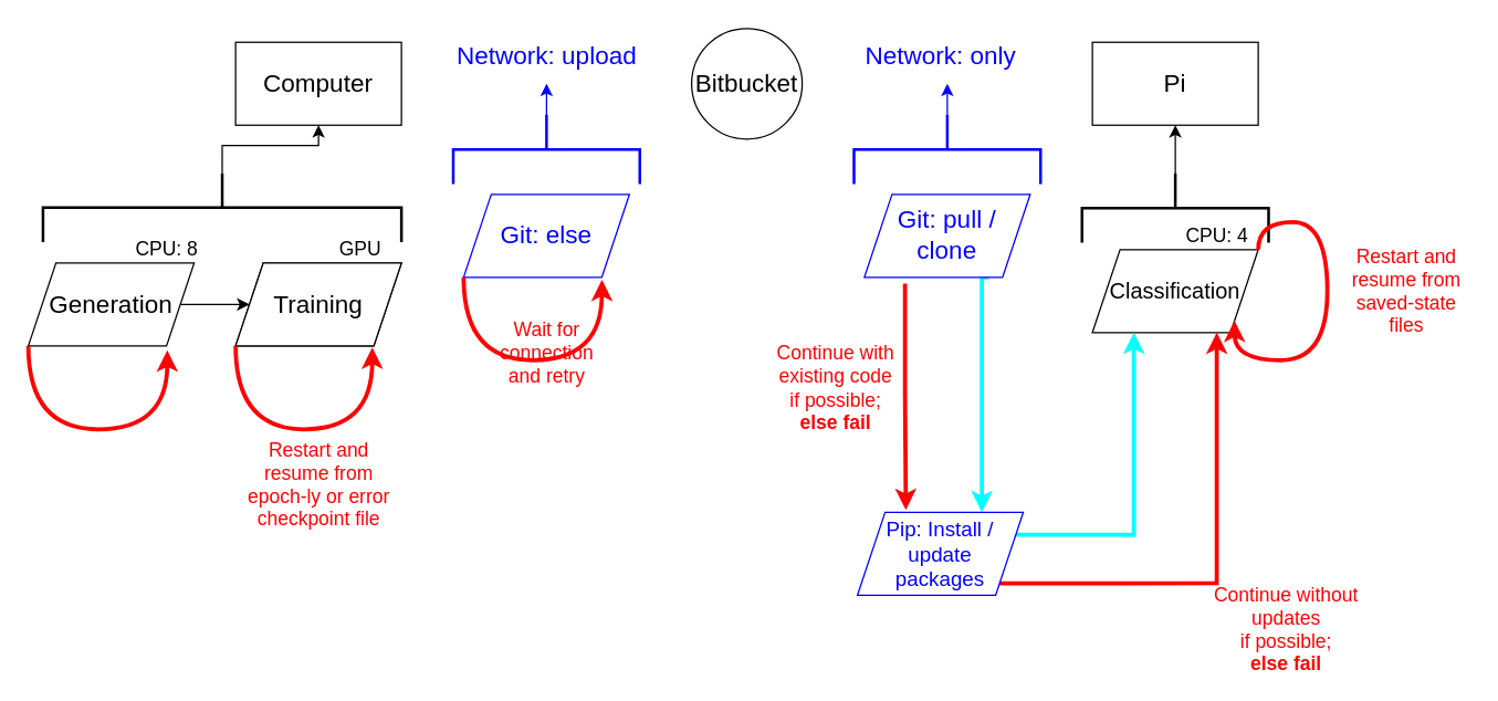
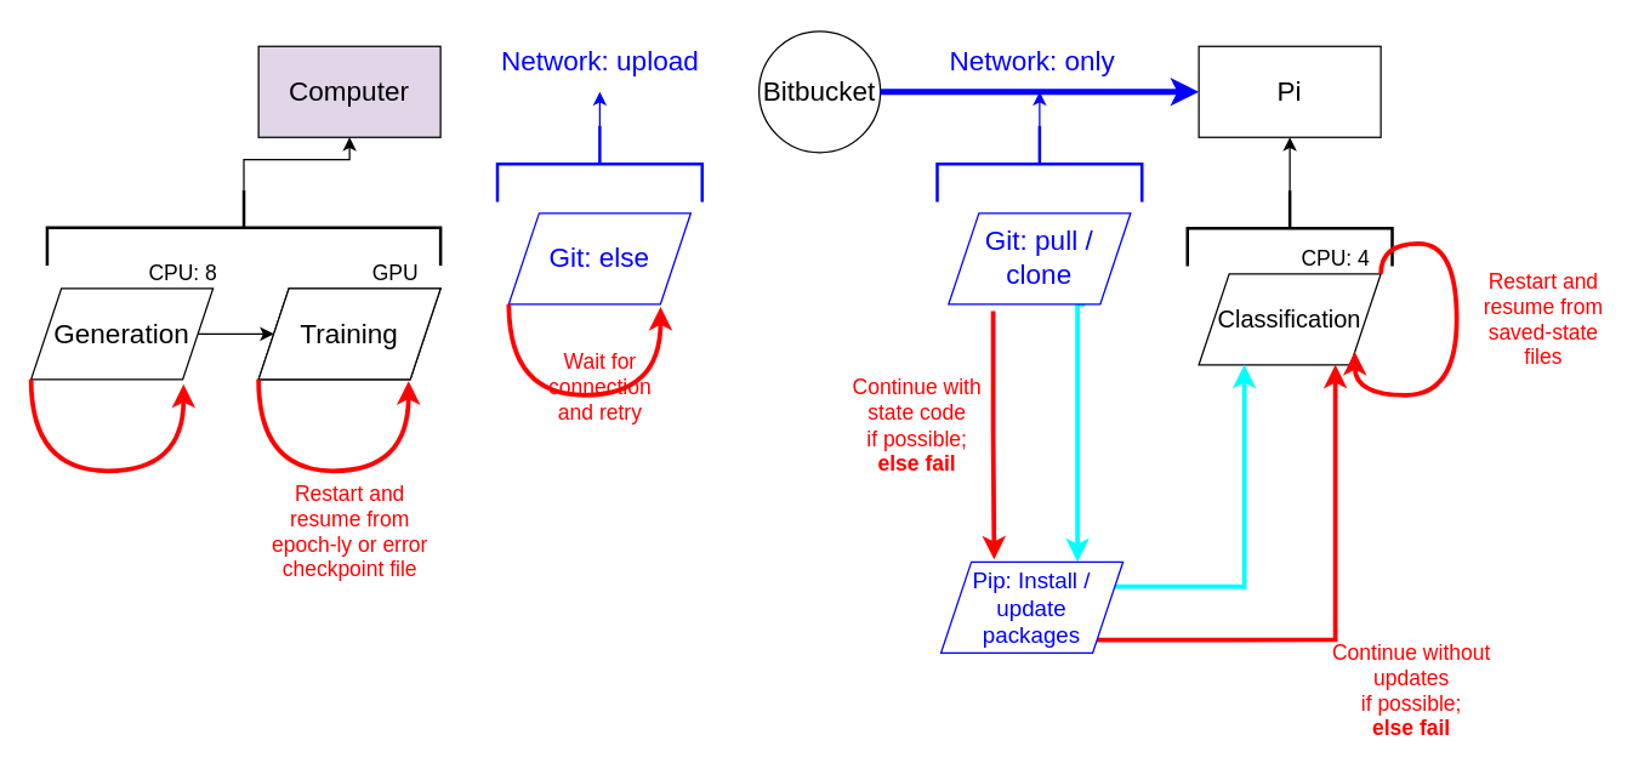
  <mxCell id="0" />
  <mxCell id="1" parent="0" />
- <mxCell id="2" value="&lt;font style=&quot;font-size: 18px&quot;&gt;Computer&lt;/font&gt;" style="rounded=0;whiteSpace=wrap;html=1;" vertex="1" parent="1"><mxGeometry x="170" y="30" width="120" height="60" as="geometry" /></mxCell>
+ <mxCell id="2" value="&lt;font style=&quot;font-size: 18px&quot;&gt;Computer&lt;/font&gt;" style="rounded=0;whiteSpace=wrap;html=1;fillColor=#e1d5e7;" vertex="1" parent="1"><mxGeometry x="170" y="30" width="120" height="60" as="geometry" /></mxCell>
  <mxCell id="3" value="&lt;font style=&quot;font-size: 18px&quot;&gt;Pi&lt;/font&gt;" style="rounded=0;whiteSpace=wrap;html=1;" vertex="1" parent="1"><mxGeometry x="790" y="30" width="120" height="60" as="geometry" /></mxCell>
  <mxCell id="4" value="&lt;font style=&quot;font-size: 18px&quot;&gt;Bitbucket&lt;/font&gt;" style="ellipse;whiteSpace=wrap;html=1;aspect=fixed;" vertex="1" parent="1"><mxGeometry x="500" y="20" width="80" height="80" as="geometry" /></mxCell>
+ <mxCell id="5" value="" style="endArrow=classic;html=1;exitX=1;exitY=0.5;exitDx=0;exitDy=0;entryX=0;entryY=0.5;entryDx=0;entryDy=0;strokeColor=#0000ff;strokeWidth=4;" edge="1" parent="1" source="4" target="3"><mxGeometry width="50" height="50" relative="1" as="geometry"><mxPoint x="480" y="170" as="sourcePoint" /><mxPoint x="690" y="170" as="targetPoint" /></mxGeometry></mxCell>
  <mxCell id="6" value="&lt;font style=&quot;font-size: 19px&quot;&gt;Training&lt;/font&gt;" style="shape=parallelogram;perimeter=parallelogramPerimeter;whiteSpace=wrap;html=1;fixedSize=1;" vertex="1" parent="1"><mxGeometry x="170" y="189.68" width="120" height="60" as="geometry" /></mxCell>
  <mxCell id="7" style="edgeStyle=orthogonalEdgeStyle;rounded=0;orthogonalLoop=1;jettySize=auto;html=1;entryX=0;entryY=0.5;entryDx=0;entryDy=0;" edge="1" parent="1" source="8" target="6"><mxGeometry relative="1" as="geometry" /></mxCell>
  <mxCell id="8" value="&lt;font style=&quot;font-size: 18px&quot;&gt;Generation&lt;/font&gt;" style="shape=parallelogram;perimeter=parallelogramPerimeter;whiteSpace=wrap;html=1;fixedSize=1;" vertex="1" parent="1"><mxGeometry x="20" y="189.68" width="120" height="60" as="geometry" /></mxCell>
  <mxCell id="9" style="edgeStyle=orthogonalEdgeStyle;rounded=0;orthogonalLoop=1;jettySize=auto;html=1;entryX=0.5;entryY=1;entryDx=0;entryDy=0;" edge="1" parent="1" source="10" target="2"><mxGeometry relative="1" as="geometry" /></mxCell>
  <mxCell id="10" value="" style="strokeWidth=2;html=1;shape=mxgraph.flowchart.annotation_2;align=left;labelPosition=right;pointerEvents=1;rotation=90;" vertex="1" parent="1"><mxGeometry x="135.32" y="20" width="50" height="259.37" as="geometry" /></mxCell>
  <mxCell id="11" value="&lt;font style=&quot;font-size: 16px&quot;&gt;Classification&lt;/font&gt;" style="shape=parallelogram;perimeter=parallelogramPerimeter;whiteSpace=wrap;html=1;fixedSize=1;" vertex="1" parent="1"><mxGeometry x="790" y="180" width="120" height="60" as="geometry" /></mxCell>
  <mxCell id="12" style="edgeStyle=orthogonalEdgeStyle;rounded=0;orthogonalLoop=1;jettySize=auto;html=1;entryX=0.5;entryY=1;entryDx=0;entryDy=0;strokeColor=#000000;strokeWidth=1;" edge="1" parent="1" source="13" target="3"><mxGeometry relative="1" as="geometry" /></mxCell>
  <mxCell id="13" value="" style="strokeWidth=2;html=1;shape=mxgraph.flowchart.annotation_2;align=left;labelPosition=right;pointerEvents=1;rotation=90;" vertex="1" parent="1"><mxGeometry x="825" y="82.5" width="50" height="135" as="geometry" /></mxCell>
  <mxCell id="14" style="edgeStyle=orthogonalEdgeStyle;rounded=0;orthogonalLoop=1;jettySize=auto;html=1;strokeWidth=1;strokeColor=#0000FF;" edge="1" parent="1" source="15"><mxGeometry relative="1" as="geometry"><mxPoint x="685" y="60" as="targetPoint" /></mxGeometry></mxCell>
  <mxCell id="15" value="" style="strokeWidth=2;html=1;shape=mxgraph.flowchart.annotation_2;align=left;labelPosition=right;pointerEvents=1;rotation=90;strokeColor=#0000FF;" vertex="1" parent="1"><mxGeometry x="660" y="40" width="50" height="135" as="geometry" /></mxCell>
  <mxCell id="16" value="&lt;font style=&quot;font-size: 18px&quot;&gt;Training&lt;/font&gt;" style="shape=parallelogram;perimeter=parallelogramPerimeter;whiteSpace=wrap;html=1;fixedSize=1;" vertex="1" parent="1"><mxGeometry x="170" y="189.68" width="120" height="60" as="geometry" /></mxCell>
  <mxCell id="17" style="edgeStyle=orthogonalEdgeStyle;rounded=0;orthogonalLoop=1;jettySize=auto;html=1;entryX=0.75;entryY=0;entryDx=0;entryDy=0;strokeWidth=3;exitX=0.75;exitY=1;exitDx=0;exitDy=0;strokeColor=#00FFff;" edge="1" parent="1" source="19" target="22"><mxGeometry relative="1" as="geometry"><Array as="points"><mxPoint x="710" y="200" /></Array></mxGeometry></mxCell>
  <mxCell id="18" style="edgeStyle=orthogonalEdgeStyle;rounded=0;orthogonalLoop=1;jettySize=auto;html=1;entryX=0.292;entryY=-0.027;entryDx=0;entryDy=0;entryPerimeter=0;strokeColor=#ff0000;strokeWidth=3;exitX=0.245;exitY=1.076;exitDx=0;exitDy=0;exitPerimeter=0;" edge="1" parent="1" source="19" target="22"><mxGeometry relative="1" as="geometry" /></mxCell>
  <mxCell id="19" value="&lt;div style=&quot;font-size: 18px&quot;&gt;&lt;font style=&quot;font-size: 18px&quot; color=&quot;#0000FF&quot;&gt;Git: pull /&lt;/font&gt;&lt;/div&gt;&lt;div style=&quot;font-size: 18px&quot;&gt;&lt;font style=&quot;font-size: 18px&quot; color=&quot;#0000FF&quot;&gt;clone&lt;/font&gt;&lt;/div&gt;" style="shape=parallelogram;perimeter=parallelogramPerimeter;whiteSpace=wrap;html=1;fixedSize=1;strokeColor=#0000FF;" vertex="1" parent="1"><mxGeometry x="625" y="140" width="120" height="60" as="geometry" /></mxCell>
  <mxCell id="20" style="edgeStyle=orthogonalEdgeStyle;rounded=0;orthogonalLoop=1;jettySize=auto;html=1;exitX=1;exitY=1;exitDx=0;exitDy=0;entryX=0.75;entryY=1;entryDx=0;entryDy=0;strokeWidth=3;strokeColor=#ff0000;" edge="1" parent="1" source="22" target="11"><mxGeometry relative="1" as="geometry" /></mxCell>
  <mxCell id="21" style="edgeStyle=orthogonalEdgeStyle;rounded=0;orthogonalLoop=1;jettySize=auto;html=1;exitX=1;exitY=0.25;exitDx=0;exitDy=0;entryX=0.25;entryY=1;entryDx=0;entryDy=0;strokeWidth=3;strokeColor=#00ffff;" edge="1" parent="1" source="22" target="11"><mxGeometry relative="1" as="geometry" /></mxCell>
  <mxCell id="22" value="&lt;font style=&quot;font-size: 15px&quot; color=&quot;#0000FF&quot;&gt;Pip: Install /&lt;br&gt;&lt;/font&gt;&lt;div style=&quot;font-size: 15px&quot;&gt;&lt;font style=&quot;font-size: 15px&quot; color=&quot;#0000FF&quot;&gt;update&lt;/font&gt;&lt;/div&gt;&lt;div style=&quot;font-size: 15px&quot;&gt;&lt;font style=&quot;font-size: 15px&quot; color=&quot;#0000FF&quot;&gt;packages&lt;/font&gt;&lt;/div&gt;" style="shape=parallelogram;perimeter=parallelogramPerimeter;whiteSpace=wrap;html=1;fixedSize=1;strokeColor=#0000FF;" vertex="1" parent="1"><mxGeometry x="620" y="370" width="120" height="60" as="geometry" /></mxCell>
  <mxCell id="23" value="&lt;font style=&quot;font-size: 18px&quot; color=&quot;#0000ff&quot;&gt;Network: only&lt;br&gt;&lt;/font&gt;" style="text;html=1;align=center;verticalAlign=middle;resizable=0;points=[];autosize=1;strokeWidth=3;" vertex="1" parent="1"><mxGeometry x="595" y="30" width="170" height="20" as="geometry" /></mxCell>
  <mxCell id="24" value="&lt;font style=&quot;font-size: 18px&quot; color=&quot;#0000ff&quot;&gt;Network: upload&lt;br&gt;&lt;/font&gt;" style="text;html=1;align=center;verticalAlign=middle;resizable=0;points=[];autosize=1;strokeWidth=3;" vertex="1" parent="1"><mxGeometry x="320" y="30" width="150" height="20" as="geometry" /></mxCell>
- <mxCell id="25" value="&lt;div style=&quot;font-size: 14px&quot;&gt;&lt;font style=&quot;font-size: 14px&quot; color=&quot;#ff0000&quot;&gt;Continue with&lt;/font&gt;&lt;/div&gt;&lt;div style=&quot;font-size: 14px&quot;&gt;&lt;font style=&quot;font-size: 14px&quot; color=&quot;#ff0000&quot;&gt;existing code&lt;/font&gt;&lt;/div&gt;&lt;div style=&quot;font-size: 14px&quot;&gt;&lt;font style=&quot;font-size: 14px&quot; color=&quot;#ff0000&quot;&gt;if possible;&lt;/font&gt;&lt;/div&gt;&lt;div style=&quot;font-size: 14px&quot;&gt;&lt;font style=&quot;font-size: 14px&quot; color=&quot;#ff0000&quot;&gt;&lt;b&gt;else fail&lt;/b&gt;&lt;br&gt;&lt;/font&gt;&lt;/div&gt;" style="text;html=1;align=center;verticalAlign=middle;resizable=0;points=[];autosize=1;" vertex="1" parent="1"><mxGeometry x="554" y="250" width="100" height="60" as="geometry" /></mxCell>
+ <mxCell id="25" value="&lt;div style=&quot;font-size: 14px&quot;&gt;&lt;font style=&quot;font-size: 14px&quot; color=&quot;#ff0000&quot;&gt;Continue with&lt;/font&gt;&lt;/div&gt;&lt;div style=&quot;font-size: 14px&quot;&gt;&lt;font style=&quot;font-size: 14px&quot; color=&quot;#ff0000&quot;&gt;state code&lt;/font&gt;&lt;/div&gt;&lt;div style=&quot;font-size: 14px&quot;&gt;&lt;font style=&quot;font-size: 14px&quot; color=&quot;#ff0000&quot;&gt;if possible;&lt;/font&gt;&lt;/div&gt;&lt;div style=&quot;font-size: 14px&quot;&gt;&lt;font style=&quot;font-size: 14px&quot; color=&quot;#ff0000&quot;&gt;&lt;b&gt;else fail&lt;/b&gt;&lt;br&gt;&lt;/font&gt;&lt;/div&gt;" style="text;html=1;align=center;verticalAlign=middle;resizable=0;points=[];autosize=1;" vertex="1" parent="1"><mxGeometry x="554" y="250" width="100" height="60" as="geometry" /></mxCell>
  <mxCell id="26" value="&lt;div style=&quot;font-size: 14px&quot;&gt;&lt;font style=&quot;font-size: 14px&quot; color=&quot;#ff0000&quot;&gt;Continue without&lt;/font&gt;&lt;/div&gt;&lt;div style=&quot;font-size: 14px&quot;&gt;&lt;font style=&quot;font-size: 14px&quot; color=&quot;#ff0000&quot;&gt;updates&lt;/font&gt;&lt;/div&gt;&lt;div style=&quot;font-size: 14px&quot;&gt;&lt;font style=&quot;font-size: 14px&quot; color=&quot;#ff0000&quot;&gt;if possible;&lt;/font&gt;&lt;/div&gt;&lt;div style=&quot;font-size: 14px&quot;&gt;&lt;b&gt;&lt;font style=&quot;font-size: 14px&quot; color=&quot;#ff0000&quot;&gt;else fail&lt;br&gt;&lt;/font&gt;&lt;/b&gt;&lt;/div&gt;" style="text;html=1;align=center;verticalAlign=middle;resizable=0;points=[];autosize=1;" vertex="1" parent="1"><mxGeometry x="870" y="425" width="120" height="60" as="geometry" /></mxCell>
  <mxCell id="27" style="edgeStyle=orthogonalEdgeStyle;rounded=0;orthogonalLoop=1;jettySize=auto;html=1;strokeWidth=1;strokeColor=#0000FF;" edge="1" parent="1" source="28"><mxGeometry relative="1" as="geometry"><mxPoint x="395" y="60" as="targetPoint" /></mxGeometry></mxCell>
  <mxCell id="28" value="" style="strokeWidth=2;html=1;shape=mxgraph.flowchart.annotation_2;align=left;labelPosition=right;pointerEvents=1;rotation=90;strokeColor=#0000FF;" vertex="1" parent="1"><mxGeometry x="370" y="40" width="50" height="135" as="geometry" /></mxCell>
  <mxCell id="29" value="&lt;font style=&quot;font-size: 18px&quot; color=&quot;#0000FF&quot;&gt;Git: else&lt;br&gt;&lt;/font&gt;" style="shape=parallelogram;perimeter=parallelogramPerimeter;whiteSpace=wrap;html=1;fixedSize=1;strokeColor=#0000FF;" vertex="1" parent="1"><mxGeometry x="335" y="140" width="120" height="60" as="geometry" /></mxCell>
  <mxCell id="30" style="edgeStyle=orthogonalEdgeStyle;orthogonalLoop=1;jettySize=auto;html=1;exitX=0;exitY=1;exitDx=0;exitDy=0;entryX=0.834;entryY=1.03;entryDx=0;entryDy=0;entryPerimeter=0;strokeWidth=3;curved=1;strokeColor=#ff0000;" edge="1" parent="1" source="29" target="29"><mxGeometry relative="1" as="geometry"><Array as="points"><mxPoint x="335" y="260" /><mxPoint x="435" y="260" /></Array></mxGeometry></mxCell>
  <mxCell id="31" value="&lt;div style=&quot;font-size: 14px&quot;&gt;&lt;font style=&quot;font-size: 14px&quot; color=&quot;#FF0000&quot;&gt;Wait for&lt;/font&gt;&lt;/div&gt;&lt;div style=&quot;font-size: 14px&quot;&gt;&lt;font style=&quot;font-size: 14px&quot; color=&quot;#FF0000&quot;&gt;connection&lt;/font&gt;&lt;/div&gt;&lt;div style=&quot;font-size: 14px&quot;&gt;&lt;font style=&quot;font-size: 14px&quot; color=&quot;#FF0000&quot;&gt;and retry&lt;/font&gt;&lt;/div&gt;" style="text;html=1;align=center;verticalAlign=middle;resizable=0;points=[];autosize=1;" vertex="1" parent="1"><mxGeometry x="355" y="230" width="80" height="50" as="geometry" /></mxCell>
  <mxCell id="32" style="edgeStyle=orthogonalEdgeStyle;curved=1;orthogonalLoop=1;jettySize=auto;html=1;exitX=0;exitY=1;exitDx=0;exitDy=0;entryX=0.838;entryY=1.053;entryDx=0;entryDy=0;entryPerimeter=0;strokeColor=#ff0000;strokeWidth=3;" edge="1" parent="1" source="8" target="8"><mxGeometry relative="1" as="geometry"><Array as="points"><mxPoint x="20" y="310" /><mxPoint x="121" y="310" /></Array></mxGeometry></mxCell>
  <mxCell id="33" style="edgeStyle=orthogonalEdgeStyle;curved=1;orthogonalLoop=1;jettySize=auto;html=1;exitX=0;exitY=1;exitDx=0;exitDy=0;entryX=0.824;entryY=1.019;entryDx=0;entryDy=0;entryPerimeter=0;strokeColor=#ff0000;strokeWidth=3;" edge="1" parent="1" source="16" target="16"><mxGeometry relative="1" as="geometry"><Array as="points"><mxPoint x="170" y="310" /><mxPoint x="269" y="310" /></Array></mxGeometry></mxCell>
  <mxCell id="34" value="&lt;div style=&quot;font-size: 14px&quot;&gt;&lt;font style=&quot;font-size: 14px&quot; color=&quot;#FF0000&quot;&gt;Restart and&lt;/font&gt;&lt;/div&gt;&lt;div style=&quot;font-size: 14px&quot;&gt;&lt;font style=&quot;font-size: 14px&quot; color=&quot;#FF0000&quot;&gt;resume from&lt;/font&gt;&lt;/div&gt;&lt;div style=&quot;font-size: 14px&quot;&gt;&lt;font style=&quot;font-size: 14px&quot; color=&quot;#FF0000&quot;&gt;epoch-ly or error&lt;br&gt;&lt;/font&gt;&lt;/div&gt;&lt;div style=&quot;font-size: 14px&quot;&gt;&lt;font style=&quot;font-size: 14px&quot; color=&quot;#FF0000&quot;&gt;checkpoint file&lt;br&gt;&lt;/font&gt;&lt;/div&gt;" style="text;html=1;align=center;verticalAlign=middle;resizable=0;points=[];autosize=1;" vertex="1" parent="1"><mxGeometry x="170" y="320" width="120" height="60" as="geometry" /></mxCell>
  <mxCell id="35" style="edgeStyle=orthogonalEdgeStyle;curved=1;orthogonalLoop=1;jettySize=auto;html=1;exitX=1;exitY=0;exitDx=0;exitDy=0;entryX=1;entryY=1;entryDx=0;entryDy=0;strokeColor=#ff0000;strokeWidth=3;" edge="1" parent="1" source="11" target="11"><mxGeometry relative="1" as="geometry"><Array as="points"><mxPoint x="910" y="160" /><mxPoint x="960" y="160" /><mxPoint x="960" y="260" /><mxPoint x="893" y="260" /></Array></mxGeometry></mxCell>
  <mxCell id="36" value="&lt;div style=&quot;font-size: 14px&quot;&gt;&lt;font style=&quot;font-size: 14px&quot; color=&quot;#ff0000&quot;&gt;Restart and&lt;/font&gt;&lt;/div&gt;&lt;div style=&quot;font-size: 14px&quot;&gt;&lt;font style=&quot;font-size: 14px&quot; color=&quot;#ff0000&quot;&gt;resume from&lt;/font&gt;&lt;/div&gt;&lt;div style=&quot;font-size: 14px&quot;&gt;&lt;font style=&quot;font-size: 14px&quot; color=&quot;#ff0000&quot;&gt;saved-state&lt;/font&gt;&lt;/div&gt;&lt;div style=&quot;font-size: 14px&quot;&gt;&lt;font style=&quot;font-size: 14px&quot; color=&quot;#ff0000&quot;&gt;files&lt;br&gt;&lt;/font&gt;&lt;/div&gt;" style="text;html=1;align=center;verticalAlign=middle;resizable=0;points=[];autosize=1;" vertex="1" parent="1"><mxGeometry x="972" y="180" width="90" height="60" as="geometry" /></mxCell>
  <mxCell id="37" value="&lt;font style=&quot;font-size: 14px&quot;&gt;CPU: 8&lt;br&gt;&lt;/font&gt;" style="text;html=1;align=center;verticalAlign=middle;resizable=0;points=[];autosize=1;" vertex="1" parent="1"><mxGeometry x="90" y="169.68" width="60" height="20" as="geometry" /></mxCell>
  <mxCell id="38" value="&lt;font style=&quot;font-size: 14px&quot;&gt;GPU&lt;/font&gt;" style="text;html=1;align=center;verticalAlign=middle;resizable=0;points=[];autosize=1;" vertex="1" parent="1"><mxGeometry x="240" y="169.68" width="40" height="20" as="geometry" /></mxCell>
  <mxCell id="39" value="&lt;font style=&quot;font-size: 14px&quot;&gt;CPU: 4&lt;br&gt;&lt;/font&gt;" style="text;html=1;align=center;verticalAlign=middle;resizable=0;points=[];autosize=1;" vertex="1" parent="1"><mxGeometry x="850" y="160" width="60" height="20" as="geometry" /></mxCell>
